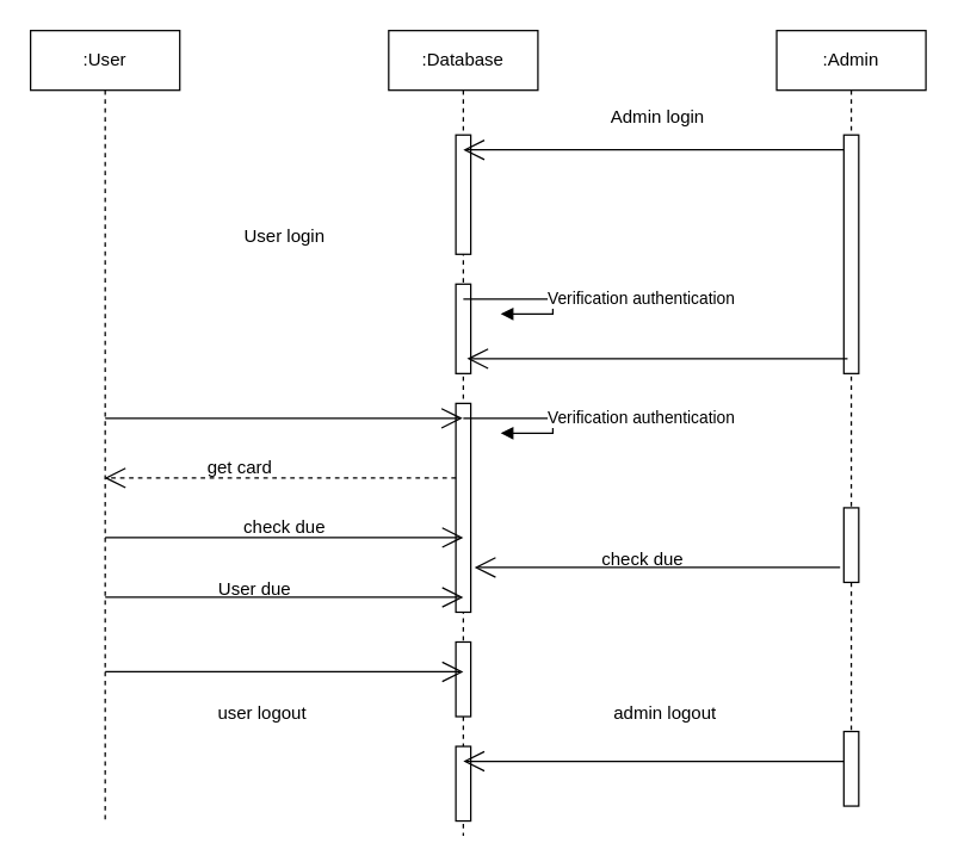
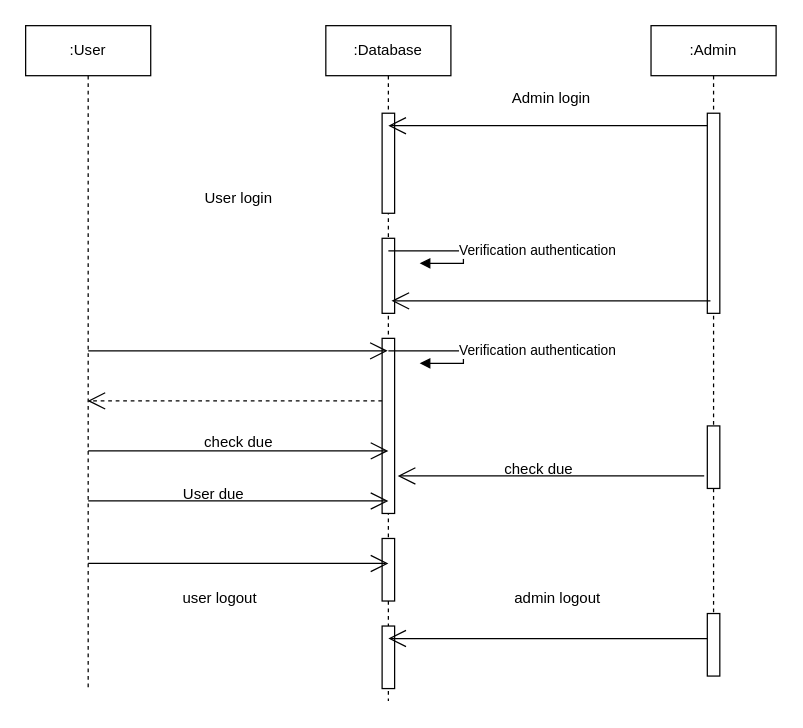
  <mxCell id="0" />
  <mxCell id="1" parent="0" />
  <mxCell id="2" value=":Database" style="shape=umlLifeline;perimeter=lifelinePerimeter;whiteSpace=wrap;html=1;container=1;dropTarget=0;collapsible=0;recursiveResize=0;outlineConnect=0;portConstraint=eastwest;newEdgeStyle={&quot;curved&quot;:0,&quot;rounded&quot;:0};" vertex="1" parent="1"><mxGeometry x="260" y="20" width="100" height="540" as="geometry" /></mxCell>
  <mxCell id="3" value="" style="html=1;points=[[0,0,0,0,5],[0,1,0,0,-5],[1,0,0,0,5],[1,1,0,0,-5]];perimeter=orthogonalPerimeter;outlineConnect=0;targetShapes=umlLifeline;portConstraint=eastwest;newEdgeStyle={&quot;curved&quot;:0,&quot;rounded&quot;:0};" vertex="1" parent="2"><mxGeometry x="45" y="70" width="10" height="80" as="geometry" /></mxCell>
  <mxCell id="4" value="" style="html=1;points=[[0,0,0,0,5],[0,1,0,0,-5],[1,0,0,0,5],[1,1,0,0,-5]];perimeter=orthogonalPerimeter;outlineConnect=0;targetShapes=umlLifeline;portConstraint=eastwest;newEdgeStyle={&quot;curved&quot;:0,&quot;rounded&quot;:0};" vertex="1" parent="2"><mxGeometry x="45" y="170" width="10" height="60" as="geometry" /></mxCell>
  <mxCell id="5" value="" style="html=1;points=[[0,0,0,0,5],[0,1,0,0,-5],[1,0,0,0,5],[1,1,0,0,-5]];perimeter=orthogonalPerimeter;outlineConnect=0;targetShapes=umlLifeline;portConstraint=eastwest;newEdgeStyle={&quot;curved&quot;:0,&quot;rounded&quot;:0};" vertex="1" parent="2"><mxGeometry x="45" y="250" width="10" height="140" as="geometry" /></mxCell>
  <mxCell id="6" value="Verification authentication" style="html=1;align=left;spacingLeft=2;endArrow=block;rounded=0;edgeStyle=orthogonalEdgeStyle;curved=0;rounded=0;" edge="1" parent="2"><mxGeometry relative="1" as="geometry"><mxPoint x="50" y="260" as="sourcePoint" /><Array as="points"><mxPoint x="110" y="260" /><mxPoint x="110" y="270" /></Array><mxPoint x="75" y="270" as="targetPoint" /></mxGeometry></mxCell>
  <mxCell id="7" value="" style="html=1;points=[[0,0,0,0,5],[0,1,0,0,-5],[1,0,0,0,5],[1,1,0,0,-5]];perimeter=orthogonalPerimeter;outlineConnect=0;targetShapes=umlLifeline;portConstraint=eastwest;newEdgeStyle={&quot;curved&quot;:0,&quot;rounded&quot;:0};" vertex="1" parent="2"><mxGeometry x="45" y="410" width="10" height="50" as="geometry" /></mxCell>
  <mxCell id="8" value="" style="html=1;points=[[0,0,0,0,5],[0,1,0,0,-5],[1,0,0,0,5],[1,1,0,0,-5]];perimeter=orthogonalPerimeter;outlineConnect=0;targetShapes=umlLifeline;portConstraint=eastwest;newEdgeStyle={&quot;curved&quot;:0,&quot;rounded&quot;:0};" vertex="1" parent="2"><mxGeometry x="45" y="480" width="10" height="50" as="geometry" /></mxCell>
  <mxCell id="9" value=":Admin" style="shape=umlLifeline;perimeter=lifelinePerimeter;whiteSpace=wrap;html=1;container=1;dropTarget=0;collapsible=0;recursiveResize=0;outlineConnect=0;portConstraint=eastwest;newEdgeStyle={&quot;curved&quot;:0,&quot;rounded&quot;:0};" vertex="1" parent="1"><mxGeometry x="520" y="20" width="100" height="520" as="geometry" /></mxCell>
  <mxCell id="10" value="" style="html=1;points=[[0,0,0,0,5],[0,1,0,0,-5],[1,0,0,0,5],[1,1,0,0,-5]];perimeter=orthogonalPerimeter;outlineConnect=0;targetShapes=umlLifeline;portConstraint=eastwest;newEdgeStyle={&quot;curved&quot;:0,&quot;rounded&quot;:0};" vertex="1" parent="9"><mxGeometry x="45" y="470" width="10" height="50" as="geometry" /></mxCell>
  <mxCell id="11" value="" style="html=1;points=[[0,0,0,0,5],[0,1,0,0,-5],[1,0,0,0,5],[1,1,0,0,-5]];perimeter=orthogonalPerimeter;outlineConnect=0;targetShapes=umlLifeline;portConstraint=eastwest;newEdgeStyle={&quot;curved&quot;:0,&quot;rounded&quot;:0};" vertex="1" parent="9"><mxGeometry x="45" y="70" width="10" height="160" as="geometry" /></mxCell>
  <mxCell id="12" value=":User" style="shape=umlLifeline;perimeter=lifelinePerimeter;whiteSpace=wrap;html=1;container=1;dropTarget=0;collapsible=0;recursiveResize=0;outlineConnect=0;portConstraint=eastwest;newEdgeStyle={&quot;curved&quot;:0,&quot;rounded&quot;:0};" vertex="1" parent="1"><mxGeometry x="20" y="20" width="100" height="530" as="geometry" /></mxCell>
  <mxCell id="13" value="Verification authentication" style="html=1;align=left;spacingLeft=2;endArrow=block;rounded=0;edgeStyle=orthogonalEdgeStyle;curved=0;rounded=0;" edge="1" parent="1"><mxGeometry relative="1" as="geometry"><mxPoint x="310" y="200" as="sourcePoint" /><Array as="points"><mxPoint x="370" y="200" /><mxPoint x="370" y="210" /></Array><mxPoint x="335" y="210" as="targetPoint" /></mxGeometry></mxCell>
  <mxCell id="14" value="" style="endArrow=open;endSize=12;dashed=1;html=1;rounded=0;" edge="1" parent="1" source="5" target="12"><mxGeometry width="160" relative="1" as="geometry"><mxPoint x="299.5" y="300" as="sourcePoint" /><mxPoint x="130" y="300" as="targetPoint" /><Array as="points"><mxPoint x="260" y="320" /></Array></mxGeometry></mxCell>
  <mxCell id="15" value="" style="endArrow=open;endFill=1;endSize=12;html=1;rounded=0;" edge="1" parent="1" target="2"><mxGeometry width="160" relative="1" as="geometry"><mxPoint x="70" y="280" as="sourcePoint" /><mxPoint x="230" y="280" as="targetPoint" /></mxGeometry></mxCell>
  <mxCell id="16" value="" style="endArrow=open;endFill=1;endSize=12;html=1;rounded=0;" edge="1" parent="1"><mxGeometry width="160" relative="1" as="geometry"><mxPoint x="70" y="360" as="sourcePoint" /><mxPoint x="310" y="360" as="targetPoint" /></mxGeometry></mxCell>
  <mxCell id="17" value="" style="endArrow=open;endFill=1;endSize=12;html=1;rounded=0;" edge="1" parent="1"><mxGeometry width="160" relative="1" as="geometry"><mxPoint x="70" y="400" as="sourcePoint" /><mxPoint x="310" y="400" as="targetPoint" /></mxGeometry></mxCell>
  <mxCell id="18" value="" style="endArrow=open;endFill=1;endSize=12;html=1;rounded=0;" edge="1" parent="1"><mxGeometry width="160" relative="1" as="geometry"><mxPoint x="70" y="450" as="sourcePoint" /><mxPoint x="310" y="450" as="targetPoint" /></mxGeometry></mxCell>
  <mxCell id="19" value="" style="endArrow=open;endFill=1;endSize=12;html=1;rounded=0;" edge="1" parent="1" source="10"><mxGeometry width="160" relative="1" as="geometry"><mxPoint x="559.5" y="510" as="sourcePoint" /><mxPoint x="310" y="510" as="targetPoint" /></mxGeometry></mxCell>
  <mxCell id="20" value="" style="endArrow=open;endFill=1;endSize=12;html=1;rounded=0;" edge="1" parent="1"><mxGeometry width="160" relative="1" as="geometry"><mxPoint x="565" y="100" as="sourcePoint" /><mxPoint x="310" y="100" as="targetPoint" /></mxGeometry></mxCell>
  <mxCell id="21" value="" style="endArrow=open;endFill=1;endSize=12;html=1;rounded=0;" edge="1" parent="1"><mxGeometry width="160" relative="1" as="geometry"><mxPoint x="567.5" y="240" as="sourcePoint" /><mxPoint x="312.5" y="240" as="targetPoint" /></mxGeometry></mxCell>
  <mxCell id="22" value="&lt;span style=&quot;color: rgba(0, 0, 0, 0); font-family: monospace; font-size: 0px; text-align: start;&quot;&gt;%3CmxGraphModel%3E%3Croot%3E%3CmxCell%20id%3D%220%22%2F%3E%3CmxCell%20id%3D%221%22%20parent%3D%220%22%2F%3E%3CmxCell%20id%3D%222%22%20value%3D%22%22%20style%3D%22endArrow%3Dopen%3BendFill%3D1%3BendSize%3D12%3Bhtml%3D1%3Brounded%3D0%3B%22%20edge%3D%221%22%20parent%3D%221%22%3E%3CmxGeometry%20width%3D%22160%22%20relative%3D%221%22%20as%3D%22geometry%22%3E%3CmxPoint%20x%3D%22665%22%20y%3D%22530%22%20as%3D%22sourcePoint%22%2F%3E%3CmxPoint%20x%3D%22410%22%20y%3D%22530%22%20as%3D%22targetPoint%22%2F%3E%3C%2FmxGeometry%3E%3C%2FmxCell%3E%3C%2Froot%3E%3C%2FmxGraphModel%3E&lt;/span&gt;" style="text;html=1;align=center;verticalAlign=middle;resizable=0;points=[];autosize=1;strokeColor=none;fillColor=none;" vertex="1" parent="1"><mxGeometry x="330" y="78" width="20" height="30" as="geometry" /></mxCell>
  <mxCell id="23" value="" style="endArrow=open;endFill=1;endSize=12;html=1;rounded=0;" edge="1" parent="1"><mxGeometry width="160" relative="1" as="geometry"><mxPoint x="562.5" y="380" as="sourcePoint" /><mxPoint x="317.5" y="380" as="targetPoint" /></mxGeometry></mxCell>
  <mxCell id="24" value="" style="endArrow=open;endFill=1;endSize=12;html=1;rounded=0;" edge="1" parent="1" target="25"><mxGeometry width="160" relative="1" as="geometry"><mxPoint x="575" y="340" as="sourcePoint" /><mxPoint x="320" y="340" as="targetPoint" /></mxGeometry></mxCell>
  <mxCell id="25" value="" style="html=1;points=[[0,0,0,0,5],[0,1,0,0,-5],[1,0,0,0,5],[1,1,0,0,-5]];perimeter=orthogonalPerimeter;outlineConnect=0;targetShapes=umlLifeline;portConstraint=eastwest;newEdgeStyle={&quot;curved&quot;:0,&quot;rounded&quot;:0};" vertex="1" parent="1"><mxGeometry x="565" y="340" width="10" height="50" as="geometry" /></mxCell>
  <mxCell id="26" value="User login" style="text;html=1;align=center;verticalAlign=middle;resizable=0;points=[];autosize=1;strokeColor=none;fillColor=none;" vertex="1" parent="1"><mxGeometry x="150" y="143" width="80" height="30" as="geometry" /></mxCell>
  <mxCell id="27" value="Admin login" style="text;html=1;align=center;verticalAlign=middle;resizable=0;points=[];autosize=1;strokeColor=none;fillColor=none;" vertex="1" parent="1"><mxGeometry x="395" y="63" width="90" height="30" as="geometry" /></mxCell>
  <mxCell id="28" value="check due" style="text;html=1;align=center;verticalAlign=middle;resizable=0;points=[];autosize=1;strokeColor=none;fillColor=none;" vertex="1" parent="1"><mxGeometry x="390" y="360" width="80" height="30" as="geometry" /></mxCell>
- <mxCell id="29" value="get card" style="text;html=1;align=center;verticalAlign=middle;resizable=0;points=[];autosize=1;strokeColor=none;fillColor=none;" vertex="1" parent="1"><mxGeometry x="125" y="298" width="70" height="30" as="geometry" /></mxCell>
  <mxCell id="30" value="check due" style="text;html=1;align=center;verticalAlign=middle;resizable=0;points=[];autosize=1;strokeColor=none;fillColor=none;" vertex="1" parent="1"><mxGeometry x="150" y="338" width="80" height="30" as="geometry" /></mxCell>
  <mxCell id="31" value="User due" style="text;html=1;align=center;verticalAlign=middle;resizable=0;points=[];autosize=1;strokeColor=none;fillColor=none;" vertex="1" parent="1"><mxGeometry x="135" y="380" width="70" height="30" as="geometry" /></mxCell>
  <mxCell id="32" value="user logout" style="text;html=1;align=center;verticalAlign=middle;resizable=0;points=[];autosize=1;strokeColor=none;fillColor=none;" vertex="1" parent="1"><mxGeometry x="135" y="463" width="80" height="30" as="geometry" /></mxCell>
  <mxCell id="33" value="admin logout" style="text;html=1;align=center;verticalAlign=middle;resizable=0;points=[];autosize=1;strokeColor=none;fillColor=none;" vertex="1" parent="1"><mxGeometry x="400" y="463" width="90" height="30" as="geometry" /></mxCell>
